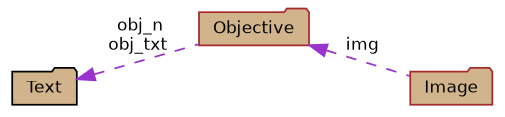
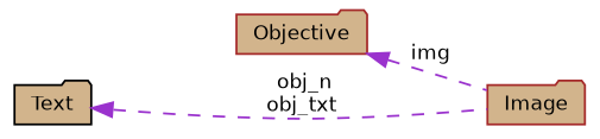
  digraph {
    rankdir=LR
    node [color=brown fillcolor=tan fontname=Helvetica fontsize=10 shape=folder style=filled]
    edge [color=darkorchid3 dir=back fontname=Helvetica fontsize=10 labelfontname=Helvetica labelfontsize=10 style=dashed]
    n1 [fontcolor=black height=0.2 label=Objective width=0.4]
    n2 [height=0.2 label=Image width=0.4]
    n3 [color=black height=0.2 label=Text width=0.4]
    n1 -> n2 [label=" img"]
-   n3 -> n1 [label=" obj_n\nobj_txt"]
+   n3 -> n2 [label=" obj_n\nobj_txt"]
  }
